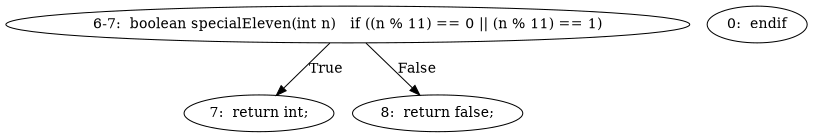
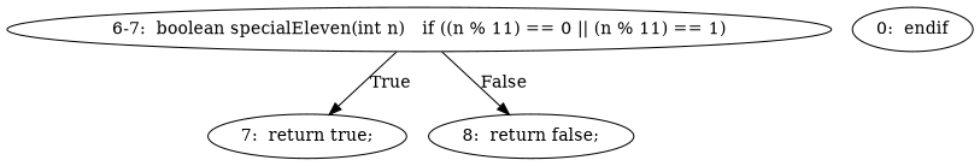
  digraph {
    n1 [label="6-7:  boolean specialEleven(int n)	if ((n % 11) == 0 || (n % 11) == 1)"]
-   n2 [label="7:  return int;"]
+   n2 [label="7:  return true;"]
    n3 [label="8:  return false;"]
    n4 [label="0:  endif"]
    n1 -> n2 [label=True]
    n1 -> n3 [label=False]
  }
